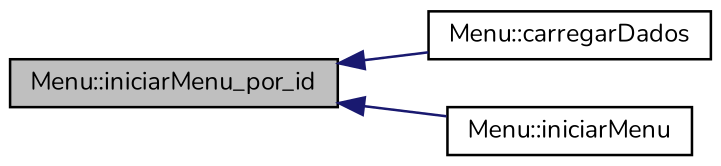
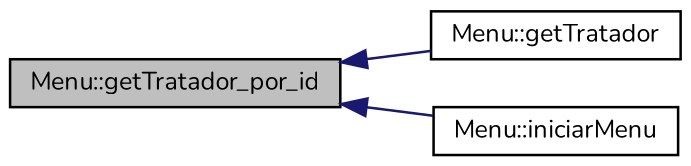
  digraph {
    fontname=Nunito
    rankdir=LR
    node [color=black fillcolor=white fontname=Nunito fontsize=10 shape=record style=filled]
    edge [color=midnightblue dir=back fontname=Nunito fontsize=10 labelfontname=Helvetica labelfontsize=10 style=solid]
-   n1 [fillcolor=grey75 fontcolor=black height=0.2 label="Menu::iniciarMenu_por_id" width=0.4]
-   n2 [height=0.2 label="Menu::carregarDados" width=0.4]
+   n1 [fillcolor=grey75 fontcolor=black height=0.2 label="Menu::getTratador_por_id" width=0.4]
+   n2 [height=0.2 label="Menu::getTratador" width=0.4]
    n3 [height=0.2 label="Menu::iniciarMenu" width=0.4]
    n1 -> n2
    n1 -> n3
  }
